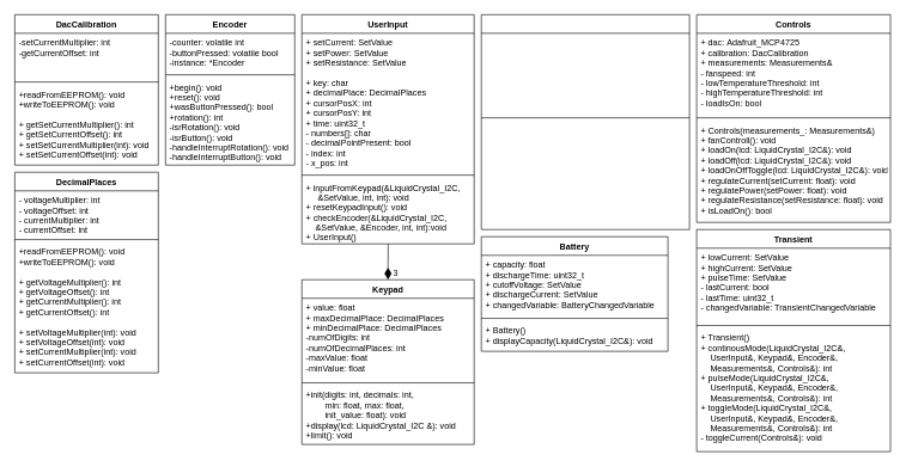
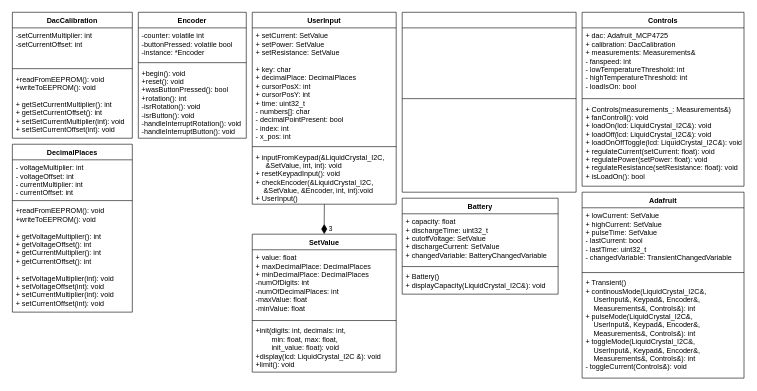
  <mxCell id="0" />
  <mxCell id="1" parent="0" />
  <mxCell id="2" value="DacCalibration" style="swimlane;fontStyle=1;align=center;verticalAlign=top;childLayout=stackLayout;horizontal=1;startSize=26;horizontalStack=0;resizeParent=1;resizeParentMax=0;resizeLast=0;collapsible=1;marginBottom=0;" parent="1" vertex="1"><mxGeometry x="20" y="20" width="200" height="210" as="geometry" /></mxCell>
- <mxCell id="3" value="-setCurrentMultiplier: int&#10;-getCurrentOffset: int" style="text;strokeColor=none;fillColor=none;align=left;verticalAlign=top;spacingLeft=4;spacingRight=4;overflow=hidden;rotatable=0;points=[[0,0.5],[1,0.5]];portConstraint=eastwest;" parent="2" vertex="1"><mxGeometry y="26" width="200" height="64" as="geometry" /></mxCell>
+ <mxCell id="3" value="-setCurrentMultiplier: int&#10;-setCurrentOffset: int" style="text;strokeColor=none;fillColor=none;align=left;verticalAlign=top;spacingLeft=4;spacingRight=4;overflow=hidden;rotatable=0;points=[[0,0.5],[1,0.5]];portConstraint=eastwest;" parent="2" vertex="1"><mxGeometry y="26" width="200" height="64" as="geometry" /></mxCell>
  <mxCell id="4" value="" style="line;strokeWidth=1;fillColor=none;align=left;verticalAlign=middle;spacingTop=-1;spacingLeft=3;spacingRight=3;rotatable=0;labelPosition=right;points=[];portConstraint=eastwest;" parent="2" vertex="1"><mxGeometry y="90" width="200" height="8" as="geometry" /></mxCell>
  <mxCell id="5" value="+readFromEEPROM(): void&#10;+writeToEEPROM(): void&#10;&#10;+ getSetCurrentMultiplier(): int&#10;+ getSetCurrentOffset(): int&#10;+ setSetCurrentMultiplier(int): void&#10;+ setSetCurrentOffset(int): void" style="text;strokeColor=none;fillColor=none;align=left;verticalAlign=top;spacingLeft=4;spacingRight=4;overflow=hidden;rotatable=0;points=[[0,0.5],[1,0.5]];portConstraint=eastwest;" parent="2" vertex="1"><mxGeometry y="98" width="200" height="112" as="geometry" /></mxCell>
  <mxCell id="6" value="Encoder" style="swimlane;fontStyle=1;align=center;verticalAlign=top;childLayout=stackLayout;horizontal=1;startSize=26;horizontalStack=0;resizeParent=1;resizeParentMax=0;resizeLast=0;collapsible=1;marginBottom=0;" parent="1" vertex="1"><mxGeometry x="230" y="20" width="180" height="210" as="geometry" /></mxCell>
  <mxCell id="7" value="-counter: volatile int&#10;-buttonPressed: volatile bool&#10;-instance: *Encoder" style="text;strokeColor=none;fillColor=none;align=left;verticalAlign=top;spacingLeft=4;spacingRight=4;overflow=hidden;rotatable=0;points=[[0,0.5],[1,0.5]];portConstraint=eastwest;" parent="6" vertex="1"><mxGeometry y="26" width="180" height="54" as="geometry" /></mxCell>
  <mxCell id="8" value="" style="line;strokeWidth=1;fillColor=none;align=left;verticalAlign=middle;spacingTop=-1;spacingLeft=3;spacingRight=3;rotatable=0;labelPosition=right;points=[];portConstraint=eastwest;" parent="6" vertex="1"><mxGeometry y="80" width="180" height="8" as="geometry" /></mxCell>
  <mxCell id="9" value="+begin(): void&#10;+reset(): void&#10;+wasButtonPressed(): bool&#10;+rotation(): int&#10;-isrRotation(): void&#10;-isrButton(): void&#10;-handleInterruptRotation(): void&#10;-handleInterruptButton(): void" style="text;strokeColor=none;fillColor=none;align=left;verticalAlign=top;spacingLeft=4;spacingRight=4;overflow=hidden;rotatable=0;points=[[0,0.5],[1,0.5]];portConstraint=eastwest;" parent="6" vertex="1"><mxGeometry y="88" width="180" height="122" as="geometry" /></mxCell>
  <mxCell id="10" value="UserInput" style="swimlane;fontStyle=1;align=center;verticalAlign=top;childLayout=stackLayout;horizontal=1;startSize=26;horizontalStack=0;resizeParent=1;resizeParentMax=0;resizeLast=0;collapsible=1;marginBottom=0;" parent="1" vertex="1"><mxGeometry x="420" y="20" width="240" height="320" as="geometry" /></mxCell>
  <mxCell id="11" value="+ setCurrent: SetValue&#10;+ setPower: SetValue&#10;+ setResistance: SetValue&#10;&#10;+ key: char&#10;+ decimalPlace: DecimalPlaces&#10;+ cursorPosX: int&#10;+ cursorPosY: int&#10;+ time: uint32_t&#10;- numbers[]: char&#10;- decimalPointPresent: bool&#10;- index: int&#10;- x_pos: int" style="text;strokeColor=none;fillColor=none;align=left;verticalAlign=top;spacingLeft=4;spacingRight=4;overflow=hidden;rotatable=0;points=[[0,0.5],[1,0.5]];portConstraint=eastwest;" parent="10" vertex="1"><mxGeometry y="26" width="240" height="194" as="geometry" /></mxCell>
  <mxCell id="12" value="" style="line;strokeWidth=1;fillColor=none;align=left;verticalAlign=middle;spacingTop=-1;spacingLeft=3;spacingRight=3;rotatable=0;labelPosition=right;points=[];portConstraint=eastwest;" parent="10" vertex="1"><mxGeometry y="220" width="240" height="8" as="geometry" /></mxCell>
  <mxCell id="13" value="+ inputFromKeypad(&amp;LiquidCrystal_I2C,&#10;     &amp;SetValue, int, int): void&#10;+ resetKeypadInput(): void&#10;+ checkEncoder(&amp;LiquidCrystal_I2C,&#10;    &amp;SetValue, &amp;Encoder, int, int):void&#10;+ UserInput()" style="text;strokeColor=none;fillColor=none;align=left;verticalAlign=top;spacingLeft=4;spacingRight=4;overflow=hidden;rotatable=0;points=[[0,0.5],[1,0.5]];portConstraint=eastwest;" parent="10" vertex="1"><mxGeometry y="228" width="240" height="92" as="geometry" /></mxCell>
  <mxCell id="14" value="Measurements" style="swimlane;fontStyle=1;align=center;verticalAlign=top;childLayout=stackLayout;horizontal=1;startSize=26;horizontalStack=0;resizeParent=1;resizeParentMax=0;resizeLast=0;collapsible=1;marginBottom=0;fontColor=#FFFFFF;" parent="1" vertex="1"><mxGeometry x="670" y="20" width="290" height="300" as="geometry" /></mxCell>
  <mxCell id="15" value="+ voltage: float&#10;+ current: float&#10;+ power: float&#10;+ temperature: int&#10;+ calibration: AdcCalibration&#10;+ adc: Adafruit_ADS1115&#10;+ timer: MCP79410_Timer" style="text;strokeColor=none;fillColor=none;align=left;verticalAlign=top;spacingLeft=4;spacingRight=4;overflow=hidden;rotatable=0;points=[[0,0.5],[1,0.5]];portConstraint=eastwest;fontColor=#FFFFFF;" parent="14" vertex="1"><mxGeometry y="26" width="290" height="114" as="geometry" /></mxCell>
  <mxCell id="16" value="" style="line;strokeWidth=1;fillColor=none;align=left;verticalAlign=middle;spacingTop=-1;spacingLeft=3;spacingRight=3;rotatable=0;labelPosition=right;points=[];portConstraint=eastwest;fontColor=#990000;" parent="14" vertex="1"><mxGeometry y="140" width="290" height="8" as="geometry" /></mxCell>
  <mxCell id="17" value="+ Measurements()&#10;+ update(): void&#10;+ displayMeasurements(lcd: LiquidCrystal_I2C&amp;,&#10;    loadIsOn: bool);&#10;+ measureVoltage(): float&#10;+ measureCurrent(): float&#10;+ measureTemperature(): int&#10;- display(lcd: LiquidCrystal_I2C&amp;, value: float, &#10;    numOfDigits: int, numOfDecimalPlaces: int): void&#10;- noLessThanZero(value: float&amp;): void" style="text;strokeColor=none;fillColor=none;align=left;verticalAlign=top;spacingLeft=4;spacingRight=4;overflow=hidden;rotatable=0;points=[[0,0.5],[1,0.5]];portConstraint=eastwest;fontColor=#FFFFFF;" parent="14" vertex="1"><mxGeometry y="148" width="290" height="152" as="geometry" /></mxCell>
- <mxCell id="18" value="Keypad" style="swimlane;fontStyle=1;align=center;verticalAlign=top;childLayout=stackLayout;horizontal=1;startSize=26;horizontalStack=0;resizeParent=1;resizeParentMax=0;resizeLast=0;collapsible=1;marginBottom=0;" parent="1" vertex="1"><mxGeometry x="420" y="390" width="240" height="230" as="geometry" /></mxCell>
+ <mxCell id="18" value="SetValue" style="swimlane;fontStyle=1;align=center;verticalAlign=top;childLayout=stackLayout;horizontal=1;startSize=26;horizontalStack=0;resizeParent=1;resizeParentMax=0;resizeLast=0;collapsible=1;marginBottom=0;" parent="1" vertex="1"><mxGeometry x="420" y="390" width="240" height="230" as="geometry" /></mxCell>
  <mxCell id="19" value="+ value: float&#10;+ maxDecimalPlace: DecimalPlaces&#10;+ minDecimalPlace: DecimalPlaces&#10;-numOfDigits: int&#10;-numOfDecimalPlaces: int&#10;-maxValue: float&#10;-minValue: float" style="text;strokeColor=none;fillColor=none;align=left;verticalAlign=top;spacingLeft=4;spacingRight=4;overflow=hidden;rotatable=0;points=[[0,0.5],[1,0.5]];portConstraint=eastwest;" parent="18" vertex="1"><mxGeometry y="26" width="240" height="114" as="geometry" /></mxCell>
  <mxCell id="20" value="" style="line;strokeWidth=1;fillColor=none;align=left;verticalAlign=middle;spacingTop=-1;spacingLeft=3;spacingRight=3;rotatable=0;labelPosition=right;points=[];portConstraint=eastwest;" parent="18" vertex="1"><mxGeometry y="140" width="240" height="8" as="geometry" /></mxCell>
  <mxCell id="21" value="+init(digits: int, decimals: int,&#10;        min: float, max: float, &#10;        init_value: float): void&#10;+display(lcd: LiquidCrystal_I2C &amp;): void&#10;+limit(): void&#10;" style="text;strokeColor=none;fillColor=none;align=left;verticalAlign=top;spacingLeft=4;spacingRight=4;overflow=hidden;rotatable=0;points=[[0,0.5],[1,0.5]];portConstraint=eastwest;" parent="18" vertex="1"><mxGeometry y="148" width="240" height="82" as="geometry" /></mxCell>
  <mxCell id="22" value="3" style="endArrow=none;html=1;endSize=12;startArrow=diamondThin;startSize=14;startFill=1;edgeStyle=orthogonalEdgeStyle;align=left;verticalAlign=bottom;strokeColor=default;endFill=0;entryX=0.501;entryY=1.001;entryDx=0;entryDy=0;entryPerimeter=0;" parent="1" source="18" target="13" edge="1"><mxGeometry x="-1" y="-6" relative="1" as="geometry"><mxPoint x="740" y="230" as="sourcePoint" /><mxPoint x="539" y="360" as="targetPoint" /><mxPoint as="offset" /><Array as="points" /></mxGeometry></mxCell>
  <mxCell id="23" value="DecimalPlaces" style="swimlane;fontStyle=1;align=center;verticalAlign=top;childLayout=stackLayout;horizontal=1;startSize=26;horizontalStack=0;resizeParent=1;resizeParentMax=0;resizeLast=0;collapsible=1;marginBottom=0;" parent="1" vertex="1"><mxGeometry x="20" y="240" width="200" height="280" as="geometry" /></mxCell>
  <mxCell id="24" value="- voltageMultiplier: int&#10;- voltageOffset: int&#10;- currentMultiplier: int&#10;- currentOffset: int" style="text;strokeColor=none;fillColor=none;align=left;verticalAlign=top;spacingLeft=4;spacingRight=4;overflow=hidden;rotatable=0;points=[[0,0.5],[1,0.5]];portConstraint=eastwest;" parent="23" vertex="1"><mxGeometry y="26" width="200" height="64" as="geometry" /></mxCell>
  <mxCell id="25" value="" style="line;strokeWidth=1;fillColor=none;align=left;verticalAlign=middle;spacingTop=-1;spacingLeft=3;spacingRight=3;rotatable=0;labelPosition=right;points=[];portConstraint=eastwest;" parent="23" vertex="1"><mxGeometry y="90" width="200" height="8" as="geometry" /></mxCell>
  <mxCell id="26" value="+readFromEEPROM(): void&#10;+writeToEEPROM(): void&#10;&#10;+ getVoltageMultiplier(): int&#10;+ getVoltageOffset(): int&#10;+ getCurrentMultiplier(): int&#10;+ getCurrentOffset(): int&#10;&#10;+ setVoltageMultiplier(int): void&#10;+ setVoltageOffset(int): void&#10;+ setCurrentMultiplier(int): void&#10;+ setCurrentOffset(int): void" style="text;strokeColor=none;fillColor=none;align=left;verticalAlign=top;spacingLeft=4;spacingRight=4;overflow=hidden;rotatable=0;points=[[0,0.5],[1,0.5]];portConstraint=eastwest;" parent="23" vertex="1"><mxGeometry y="98" width="200" height="182" as="geometry" /></mxCell>
  <mxCell id="27" value="Battery" style="swimlane;fontStyle=1;align=center;verticalAlign=top;childLayout=stackLayout;horizontal=1;startSize=26;horizontalStack=0;resizeParent=1;resizeParentMax=0;resizeLast=0;collapsible=1;marginBottom=0;" parent="1" vertex="1"><mxGeometry x="670" y="330" width="260" height="160" as="geometry" /></mxCell>
  <mxCell id="28" value="+ capacity: float&#10;+ dischargeTime: uint32_t&#10;+ cutoffVoltage: SetValue&#10;+ dischargeCurrent: SetValue&#10;+ changedVariable: BatteryChangedVariable" style="text;strokeColor=none;fillColor=none;align=left;verticalAlign=top;spacingLeft=4;spacingRight=4;overflow=hidden;rotatable=0;points=[[0,0.5],[1,0.5]];portConstraint=eastwest;" parent="27" vertex="1"><mxGeometry y="26" width="260" height="84" as="geometry" /></mxCell>
  <mxCell id="29" value="" style="line;strokeWidth=1;fillColor=none;align=left;verticalAlign=middle;spacingTop=-1;spacingLeft=3;spacingRight=3;rotatable=0;labelPosition=right;points=[];portConstraint=eastwest;" parent="27" vertex="1"><mxGeometry y="110" width="260" height="8" as="geometry" /></mxCell>
  <mxCell id="30" value="+ Battery()&#10;+ displayCapacity(LiquidCrystal_I2C&amp;): void" style="text;strokeColor=none;fillColor=none;align=left;verticalAlign=top;spacingLeft=4;spacingRight=4;overflow=hidden;rotatable=0;points=[[0,0.5],[1,0.5]];portConstraint=eastwest;" parent="27" vertex="1"><mxGeometry y="118" width="260" height="42" as="geometry" /></mxCell>
  <mxCell id="31" value="Controls" style="swimlane;fontStyle=1;align=center;verticalAlign=top;childLayout=stackLayout;horizontal=1;startSize=26;horizontalStack=0;resizeParent=1;resizeParentMax=0;resizeLast=0;collapsible=1;marginBottom=0;" parent="1" vertex="1"><mxGeometry x="970" y="20" width="270" height="290" as="geometry" /></mxCell>
  <mxCell id="32" value="+ dac: Adafruit_MCP4725&#10;+ calibration: DacCalibration&#10;+ measurements: Measurements&amp;&#10;- fanspeed: int&#10;- lowTemperatureThreshold: int&#10;- highTemperatureThreshold: int&#10;- loadIsOn: bool" style="text;strokeColor=none;fillColor=none;align=left;verticalAlign=top;spacingLeft=4;spacingRight=4;overflow=hidden;rotatable=0;points=[[0,0.5],[1,0.5]];portConstraint=eastwest;" parent="31" vertex="1"><mxGeometry y="26" width="270" height="114" as="geometry" /></mxCell>
  <mxCell id="33" value="" style="line;strokeWidth=1;fillColor=none;align=left;verticalAlign=middle;spacingTop=-1;spacingLeft=3;spacingRight=3;rotatable=0;labelPosition=right;points=[];portConstraint=eastwest;" parent="31" vertex="1"><mxGeometry y="140" width="270" height="8" as="geometry" /></mxCell>
  <mxCell id="34" value="+ Controls(measurements_: Measurements&amp;)&#10;+ fanControll(): void&#10;+ loadOn(lcd: LiquidCrystal_I2C&amp;): void&#10;+ loadOff(lcd: LiquidCrystal_I2C&amp;): void&#10;+ loadOnOffToggle(lcd: LiquidCrystal_I2C&amp;): void&#10;+ regulateCurrent(setCurrent: float): void&#10;+ regulatePower(setPower: float): void&#10;+ regulateResistance(setResistance: float): void&#10;+ isLoadOn(): bool&#10;" style="text;strokeColor=none;fillColor=none;align=left;verticalAlign=top;spacingLeft=4;spacingRight=4;overflow=hidden;rotatable=0;points=[[0,0.5],[1,0.5]];portConstraint=eastwest;" parent="31" vertex="1"><mxGeometry y="148" width="270" height="142" as="geometry" /></mxCell>
- <mxCell id="35" value="Transient" style="swimlane;fontStyle=1;align=center;verticalAlign=top;childLayout=stackLayout;horizontal=1;startSize=26;horizontalStack=0;resizeParent=1;resizeParentMax=0;resizeLast=0;collapsible=1;marginBottom=0;" parent="1" vertex="1"><mxGeometry x="970" y="320" width="270" height="310" as="geometry" /></mxCell>
+ <mxCell id="35" value="Adafruit" style="swimlane;fontStyle=1;align=center;verticalAlign=top;childLayout=stackLayout;horizontal=1;startSize=26;horizontalStack=0;resizeParent=1;resizeParentMax=0;resizeLast=0;collapsible=1;marginBottom=0;" parent="1" vertex="1"><mxGeometry x="970" y="320" width="270" height="310" as="geometry" /></mxCell>
  <mxCell id="36" value="+ lowCurrent: SetValue&#10;+ highCurrent: SetValue&#10;+ pulseTime: SetValue&#10;- lastCurrent: bool&#10;- lastTime: uint32_t&#10;- changedVariable: TransientChangedVariable" style="text;strokeColor=none;fillColor=none;align=left;verticalAlign=top;spacingLeft=4;spacingRight=4;overflow=hidden;rotatable=0;points=[[0,0.5],[1,0.5]];portConstraint=eastwest;" parent="35" vertex="1"><mxGeometry y="26" width="270" height="104" as="geometry" /></mxCell>
  <mxCell id="37" value="" style="line;strokeWidth=1;fillColor=none;align=left;verticalAlign=middle;spacingTop=-1;spacingLeft=3;spacingRight=3;rotatable=0;labelPosition=right;points=[];portConstraint=eastwest;" parent="35" vertex="1"><mxGeometry y="130" width="270" height="8" as="geometry" /></mxCell>
  <mxCell id="38" value="+ Transient()&#10;+ continousMode(LiquidCrystal_I2C&amp;,&#10;    UserInput&amp;, Keypad&amp;, Encoder&amp;, &#10;    Measurements&amp;, Controls&amp;): int&#10;+ pulseMode(LiquidCrystal_I2C&amp;,&#10;    UserInput&amp;, Keypad&amp;, Encoder&amp;, &#10;    Measurements&amp;, Controls&amp;): int&#10;+ toggleMode(LiquidCrystal_I2C&amp;,&#10;    UserInput&amp;, Keypad&amp;, Encoder&amp;, &#10;    Measurements&amp;, Controls&amp;): int&#10;- toggleCurrent(Controls&amp;): void" style="text;strokeColor=none;fillColor=none;align=left;verticalAlign=top;spacingLeft=4;spacingRight=4;overflow=hidden;rotatable=0;points=[[0,0.5],[1,0.5]];portConstraint=eastwest;" parent="35" vertex="1"><mxGeometry y="138" width="270" height="172" as="geometry" /></mxCell>
